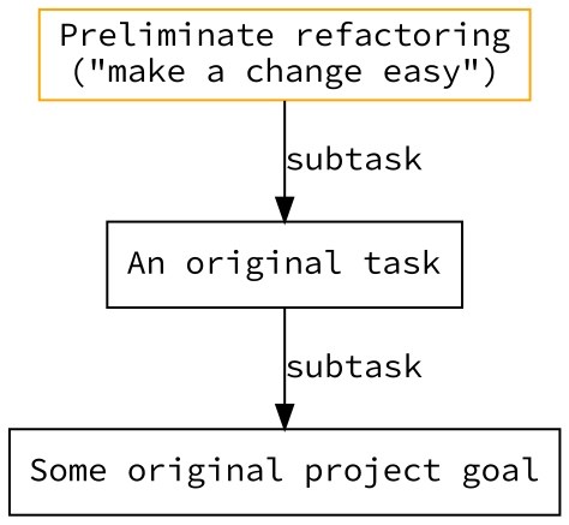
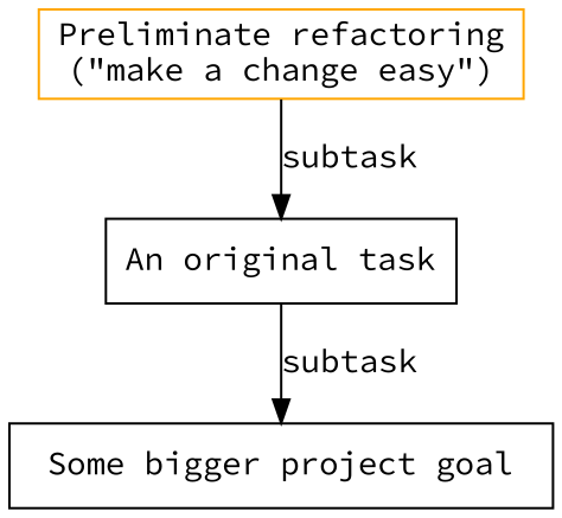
  digraph {
    fontname="Source Code Pro"
    node [shape=box fontname="Source Code Pro"]
    edge [color=black fontname="Source Code Pro"]
-   n1 [label="Some original project goal"]
+   n1 [label="Some bigger project goal"]
    n2 [label="An original task"]
    n3 [color=orange label="Preliminate refactoring\n(&quot;make a change easy&quot;)"]
    n2 -> n1 [label=subtask]
    n3 -> n2 [label=subtask]
  }
